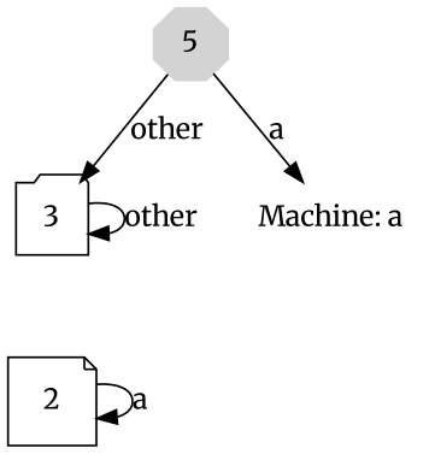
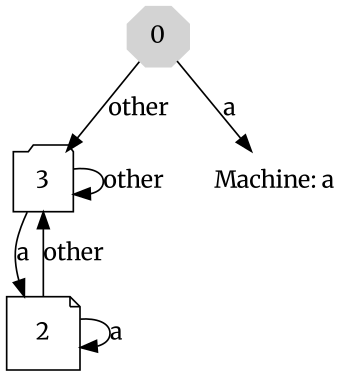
  digraph {
    fontname=Merriweather
    node [fontname=Merriweather]
    edge [fontname=Merriweather]
-   0 [color=lightgrey height=0.5 shape=octagon style=filled width=0.5 label=5]
+   0 [color=lightgrey height=0.5 shape=octagon style=filled width=0.5]
    n2 [height=0.5 label=3 shape=folder width=0.5]
    "Machine: a" [height=0.5 shape=plaintext width=1.0914]
    2 [height=0.61111 shape=note width=0.61111]
    0 -> n2 [label="other "]
    0 -> "Machine: a" [label="a "]
    n2 -> n2 [label="other "]
+   n2 -> 2 [label="a "]
+   2 -> n2 [label="other "]
    2 -> 2 [label="a "]
  }
